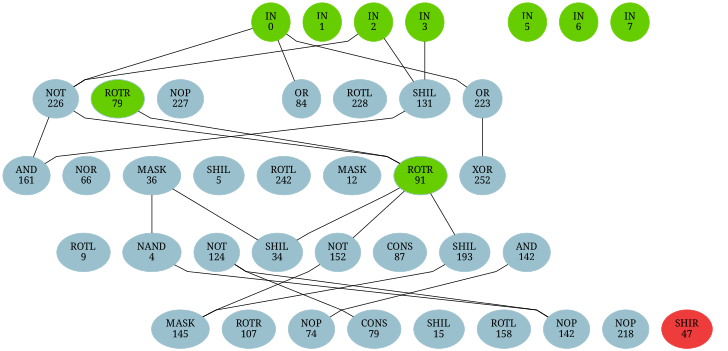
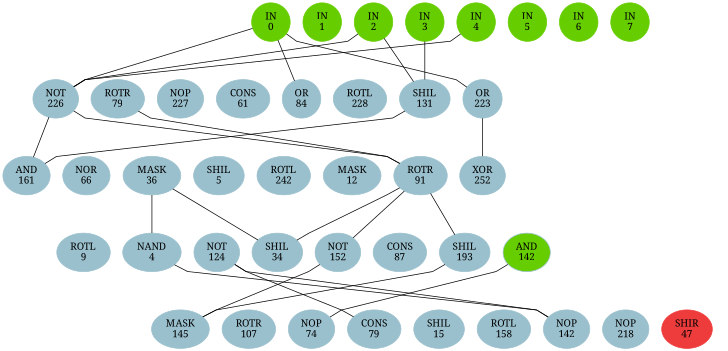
  graph {
    fontname="Noto Serif"
    ordering=out
    rankdir=BT
    ranksep=0.75
    splines=polyline
    node [color=lightblue3 fontname="Noto Serif" style=filled]
    edge [fontname="Noto Serif" style=invis]
    n1 [color=chartreuse3 label="IN\n0"]
    n2 [color=chartreuse3 label="IN\n1"]
    n3 [color=chartreuse3 label="IN\n2"]
    n4 [color=chartreuse3 label="IN\n3"]
+   n5 [color=chartreuse3 label="IN\n4"]
    n6 [color=chartreuse3 label="IN\n5"]
    n7 [color=chartreuse3 label="IN\n6"]
    n8 [color=chartreuse3 label="IN\n7"]
    n9 [label="NOT\n226"]
-   n10 [label="ROTR\n79" fillcolor=chartreuse3]
+   n10 [label="ROTR\n79"]
    n11 [label="NOP\n227"]
+   n12 [label="CONS\n61"]
    n13 [label="OR\n84"]
    n14 [label="ROTL\n228"]
    n15 [label="SHIL\n131"]
    n16 [label="OR\n223"]
    n17 [label="AND\n161"]
    n18 [label="NOR\n66"]
    n19 [label="MASK\n36"]
    n20 [label="SHIL\n5"]
    n21 [label="ROTL\n242"]
    n22 [label="MASK\n12"]
-   n23 [label="ROTR\n91" fillcolor=chartreuse3]
+   n23 [label="ROTR\n91"]
    n24 [label="XOR\n252"]
    n25 [label="ROTL\n9"]
    n26 [label="NAND\n4"]
    n27 [label="NOT\n124"]
    n28 [label="SHIL\n34"]
    n29 [label="NOT\n152"]
    n30 [label="CONS\n87"]
    n31 [label="SHIL\n193"]
-   n32 [label="AND\n142"]
+   n32 [label="AND\n142" fillcolor=chartreuse3]
    n33 [label="MASK\n145"]
    n34 [label="ROTR\n107"]
    n35 [label="NOP\n74"]
    n36 [label="CONS\n79"]
    n37 [label="SHIL\n15"]
    n38 [label="ROTL\n158"]
    n39 [label="NOP\n142"]
    n40 [label="NOP\n218"]
    n41 [color=brown2 label="SHIR\n47"]
    subgraph sub_1 {
      rank=same
      n1
      n2
      n3
      n4
+     n5
      n6
      n7
      n8
    }
    subgraph sub_2 {
      rank=same
      n9
      n10
      n11
+     n12
      n13
      n14
      n15
      n16
    }
    subgraph sub_3 {
      rank=same
      n17
      n18
      n19
      n20
      n21
      n22
      n23
      n24
    }
    subgraph sub_4 {
      rank=same
      n25
      n26
      n27
      n28
      n29
      n30
      n31
      n32
    }
    subgraph sub_5 {
      rank=same
      n33
      n34
      n35
      n36
      n37
      n38
      n39
      n40
    }
    subgraph sub_6 {
      rank=same
      n41
    }
    n1 -- n2
    n2 -- n3
    n3 -- n4
+   n4 -- n5
+   n5 -- n6
    n6 -- n7
    n7 -- n8
    n9 -- n1 [style=solid]
    n9 -- n3 [style=solid]
+   n9 -- n5 [style=solid]
    n9 -- n10
    n10 -- n11
+   n11 -- n12
+   n12 -- n13
    n13 -- n1 [style=solid]
    n13 -- n14
    n14 -- n15
    n15 -- n3 [style=solid]
    n15 -- n4 [style=solid]
    n15 -- n16
    n16 -- n1 [style=solid]
    n17 -- n9 [style=solid]
    n17 -- n15 [style=solid]
    n17 -- n18
    n18 -- n19
    n19 -- n20
    n20 -- n21
    n21 -- n22
    n22 -- n23
    n23 -- n9 [style=solid]
    n23 -- n10 [style=solid]
    n23 -- n24
    n24 -- n16 [style=solid]
    n25 -- n26
    n26 -- n19 [style=solid]
    n26 -- n27
    n27 -- n28
    n28 -- n19 [style=solid]
    n28 -- n23 [style=solid]
    n28 -- n29
    n29 -- n23 [style=solid]
    n29 -- n30
    n30 -- n31
    n31 -- n23 [style=solid]
    n31 -- n32
    n33 -- n29 [style=solid]
    n33 -- n31 [style=solid]
    n33 -- n34
    n34 -- n35
    n35 -- n32 [style=solid]
    n35 -- n36
    n36 -- n27 [style=solid]
    n36 -- n37
    n37 -- n38
    n38 -- n39
    n39 -- n26 [style=solid]
    n39 -- n27 [style=solid]
    n39 -- n40
    n41 -- n41
  }
